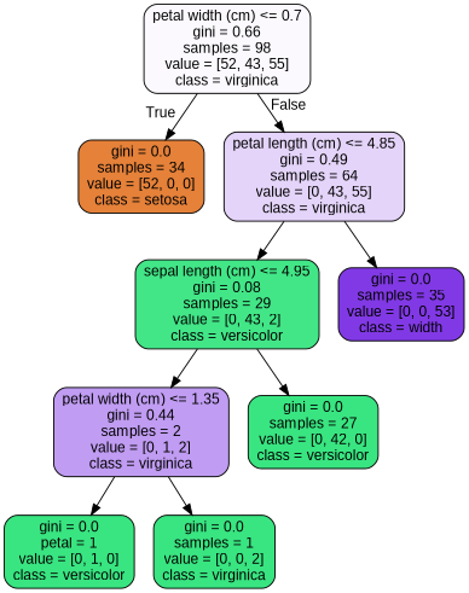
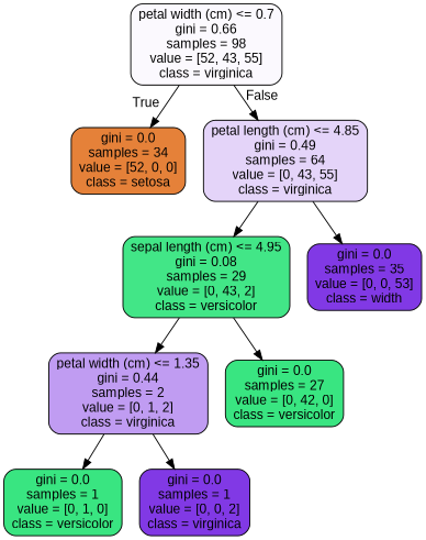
  digraph {
    fontname="Liberation Sans"
    node [color=black fillcolor="#8139e5" fontname="Liberation Sans" shape=box style="filled, rounded"]
    edge [fontname="Liberation Sans"]
    n1 [fillcolor="#fbf9fe" label="petal width (cm) <= 0.7\ngini = 0.66\nsamples = 98\nvalue = [52, 43, 55]\nclass = virginica"]
    n2 [fillcolor="#e58139" label="gini = 0.0\nsamples = 34\nvalue = [52, 0, 0]\nclass = setosa"]
    n3 [fillcolor="#e4d4f9" label="petal length (cm) <= 4.85\ngini = 0.49\nsamples = 64\nvalue = [0, 43, 55]\nclass = virginica"]
    n4 [fillcolor="#42e687" label="sepal length (cm) <= 4.95\ngini = 0.08\nsamples = 29\nvalue = [0, 43, 2]\nclass = versicolor"]
    n5 [label="gini = 0.0\nsamples = 35\nvalue = [0, 0, 53]\nclass = width"]
    n6 [fillcolor="#c09cf2" label="petal width (cm) <= 1.35\ngini = 0.44\nsamples = 2\nvalue = [0, 1, 2]\nclass = virginica"]
    n7 [fillcolor="#39e581" label="gini = 0.0\nsamples = 27\nvalue = [0, 42, 0]\nclass = versicolor"]
-   n8 [fillcolor="#39e581" label="gini = 0.0\npetal = 1\nvalue = [0, 1, 0]\nclass = versicolor"]
-   n9 [fillcolor="#39e581" label="gini = 0.0\nsamples = 1\nvalue = [0, 0, 2]\nclass = virginica"]
+   n8 [fillcolor="#39e581" label="gini = 0.0\nsamples = 1\nvalue = [0, 1, 0]\nclass = versicolor"]
+   n9 [label="gini = 0.0\nsamples = 1\nvalue = [0, 0, 2]\nclass = virginica"]
    n1 -> n2 [headlabel=True labelangle=45 labeldistance=2.5]
    n1 -> n3 [headlabel=False labelangle=-45 labeldistance=2.5]
    n3 -> n4
    n3 -> n5
    n4 -> n6
    n4 -> n7
    n6 -> n8
    n6 -> n9
  }
